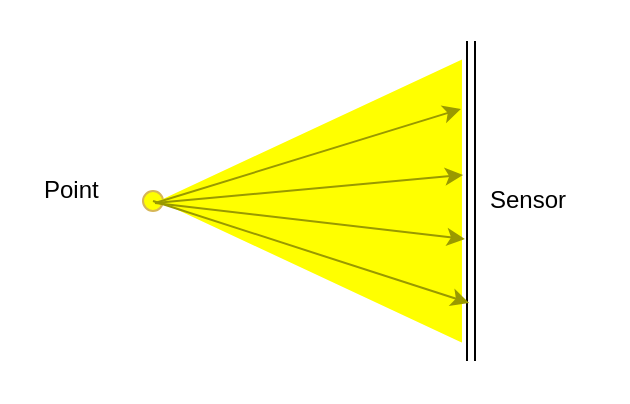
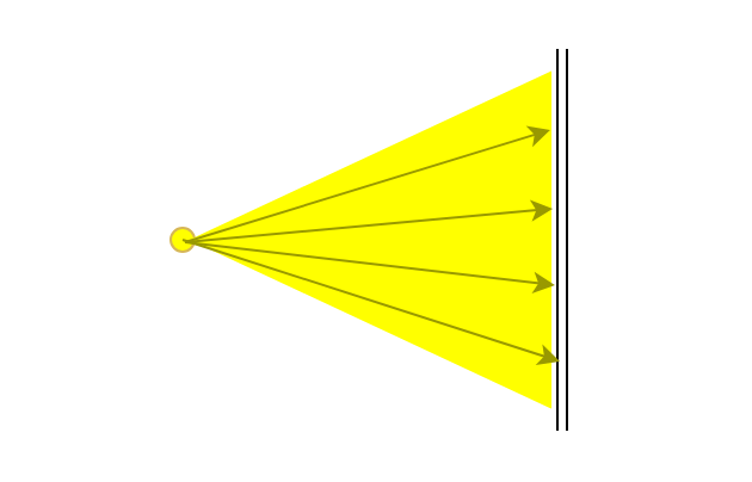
  <mxCell id="0" />
  <mxCell id="1" parent="0" />
  <mxCell id="2" value="" style="ellipse;whiteSpace=wrap;html=1;aspect=fixed;fillColor=#FFFF00;strokeColor=#d6b656;gradientColor=none;" vertex="1" parent="1"><mxGeometry x="71" y="95" width="10" height="10" as="geometry" /></mxCell>
  <mxCell id="3" value="" style="shape=link;html=1;" edge="1" parent="1"><mxGeometry width="50" height="50" relative="1" as="geometry"><mxPoint x="235" y="180" as="sourcePoint" /><mxPoint x="235" y="20" as="targetPoint" /></mxGeometry></mxCell>
  <mxCell id="4" value="" style="triangle;whiteSpace=wrap;html=1;fillColor=#FFFF00;rotation=180;strokeColor=#FFFF00;" vertex="1" parent="1"><mxGeometry x="80" y="30" width="150" height="140" as="geometry" /></mxCell>
  <mxCell id="5" value="" style="endArrow=none;html=1;exitX=-0.027;exitY=0.136;exitDx=0;exitDy=0;endFill=0;startArrow=classic;startFill=1;exitPerimeter=0;strokeColor=#999900;" edge="1" parent="1" source="4"><mxGeometry width="50" height="50" relative="1" as="geometry"><mxPoint x="190" y="390" as="sourcePoint" /><mxPoint x="76" y="100" as="targetPoint" /></mxGeometry></mxCell>
  <mxCell id="6" value="" style="endArrow=classic;html=1;strokeColor=#999900;entryX=-0.013;entryY=0.364;entryDx=0;entryDy=0;entryPerimeter=0;endFill=1;" edge="1" parent="1" target="4"><mxGeometry width="50" height="50" relative="1" as="geometry"><mxPoint x="77" y="101" as="sourcePoint" /><mxPoint x="140" y="210" as="targetPoint" /></mxGeometry></mxCell>
  <mxCell id="7" value="" style="endArrow=classic;html=1;strokeColor=#999900;entryX=-0.007;entryY=0.593;entryDx=0;entryDy=0;entryPerimeter=0;endFill=1;" edge="1" parent="1" target="4"><mxGeometry width="50" height="50" relative="1" as="geometry"><mxPoint x="77" y="101" as="sourcePoint" /><mxPoint x="130" y="20" as="targetPoint" /></mxGeometry></mxCell>
  <mxCell id="8" value="" style="endArrow=classic;html=1;strokeColor=#999900;entryX=0;entryY=0.829;entryDx=0;entryDy=0;entryPerimeter=0;endFill=1;" edge="1" parent="1" target="4"><mxGeometry width="50" height="50" relative="1" as="geometry"><mxPoint x="77" y="101" as="sourcePoint" /><mxPoint x="110" y="270" as="targetPoint" /></mxGeometry></mxCell>
- <mxCell id="9" value="Sensor&lt;br&gt;" style="text;html=1;resizable=0;points=[];autosize=1;align=left;verticalAlign=top;spacingTop=-4;" vertex="1" parent="1"><mxGeometry x="243" y="90" width="50" height="20" as="geometry" /></mxCell>
- <mxCell id="10" value="Point" style="text;html=1;resizable=0;points=[];autosize=1;align=left;verticalAlign=top;spacingTop=-4;" vertex="1" parent="1"><mxGeometry x="20" y="85" width="40" height="20" as="geometry" /></mxCell>
